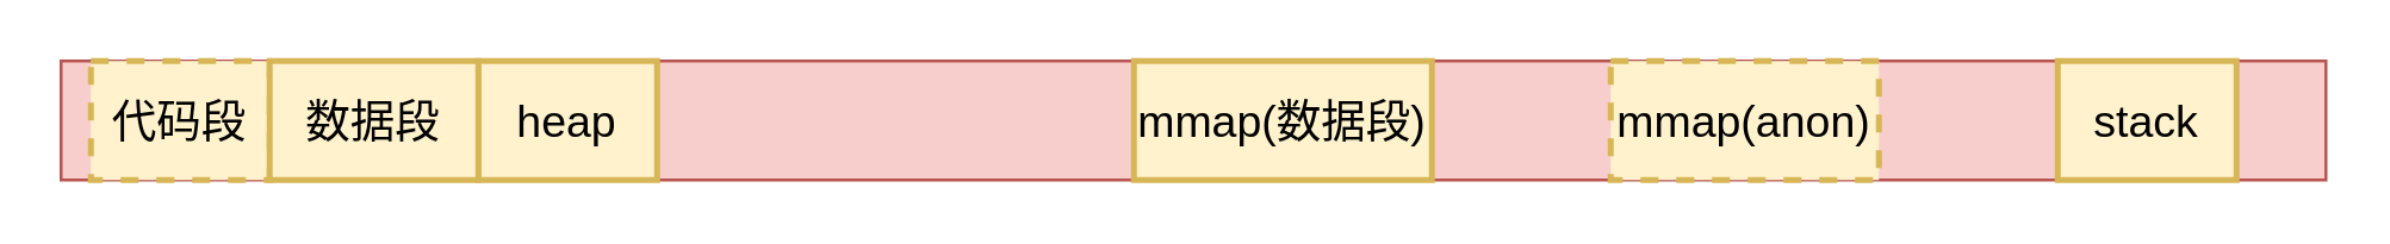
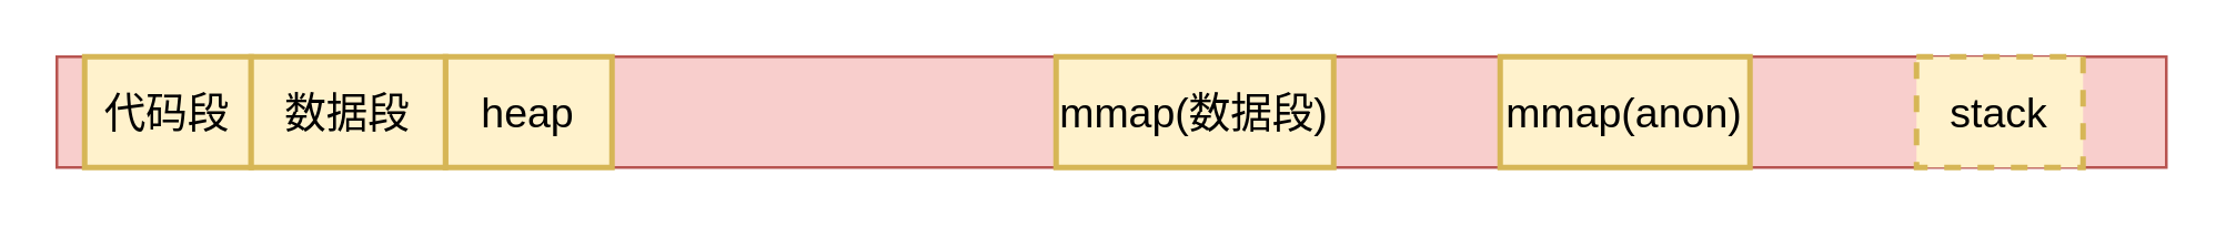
  <mxCell id="0" />
  <mxCell id="1" parent="0" />
  <mxCell id="2" value="" style="rounded=0;whiteSpace=wrap;html=1;fillColor=#f8cecc;strokeColor=#b85450;" parent="1" vertex="1"><mxGeometry x="20" y="20" width="760" height="40" as="geometry" /></mxCell>
- <mxCell id="3" value="代码段" style="rounded=0;whiteSpace=wrap;html=1;fillColor=#fff2cc;strokeColor=#d6b656;fontSize=15;gradientColor=none;strokeWidth=2;glass=0;sketch=0;shadow=0;dashed=1;" parent="1" vertex="1"><mxGeometry x="30" y="20" width="60" height="40" as="geometry" /></mxCell>
+ <mxCell id="3" value="代码段" style="rounded=0;whiteSpace=wrap;html=1;fillColor=#fff2cc;strokeColor=#d6b656;fontSize=15;gradientColor=none;strokeWidth=2;glass=0;sketch=0;shadow=0;" parent="1" vertex="1"><mxGeometry x="30" y="20" width="60" height="40" as="geometry" /></mxCell>
  <mxCell id="4" value="heap" style="rounded=0;whiteSpace=wrap;html=1;fillColor=#fff2cc;strokeColor=#d6b656;fontSize=15;gradientColor=none;strokeWidth=2;glass=0;sketch=0;shadow=0;" parent="1" vertex="1"><mxGeometry x="160" y="20" width="60" height="40" as="geometry" /></mxCell>
  <mxCell id="5" value="数据段" style="rounded=0;whiteSpace=wrap;html=1;fillColor=#fff2cc;strokeColor=#d6b656;fontSize=15;gradientColor=none;strokeWidth=2;glass=0;sketch=0;shadow=0;" parent="1" vertex="1"><mxGeometry x="90" y="20" width="70" height="40" as="geometry" /></mxCell>
- <mxCell id="6" value="stack" style="rounded=0;whiteSpace=wrap;html=1;fillColor=#fff2cc;strokeColor=#d6b656;fontSize=15;gradientColor=none;strokeWidth=2;glass=0;sketch=0;shadow=0;" parent="1" vertex="1"><mxGeometry x="690" y="20" width="60" height="40" as="geometry" /></mxCell>
+ <mxCell id="6" value="stack" style="rounded=0;whiteSpace=wrap;html=1;fillColor=#fff2cc;strokeColor=#d6b656;fontSize=15;gradientColor=none;strokeWidth=2;glass=0;sketch=0;shadow=0;dashed=1;" parent="1" vertex="1"><mxGeometry x="690" y="20" width="60" height="40" as="geometry" /></mxCell>
  <mxCell id="7" value="mmap(数据段)" style="rounded=0;whiteSpace=wrap;html=1;fillColor=#fff2cc;strokeColor=#d6b656;fontSize=15;gradientColor=none;strokeWidth=2;glass=0;sketch=0;shadow=0;" parent="1" vertex="1"><mxGeometry x="380" y="20" width="100" height="40" as="geometry" /></mxCell>
- <mxCell id="8" value="mmap(anon)" style="rounded=0;whiteSpace=wrap;html=1;fillColor=#fff2cc;strokeColor=#d6b656;fontSize=15;gradientColor=none;strokeWidth=2;glass=0;sketch=0;shadow=0;dashed=1;" parent="1" vertex="1"><mxGeometry x="540" y="20" width="90" height="40" as="geometry" /></mxCell>
+ <mxCell id="8" value="mmap(anon)" style="rounded=0;whiteSpace=wrap;html=1;fillColor=#fff2cc;strokeColor=#d6b656;fontSize=15;gradientColor=none;strokeWidth=2;glass=0;sketch=0;shadow=0;" parent="1" vertex="1"><mxGeometry x="540" y="20" width="90" height="40" as="geometry" /></mxCell>
